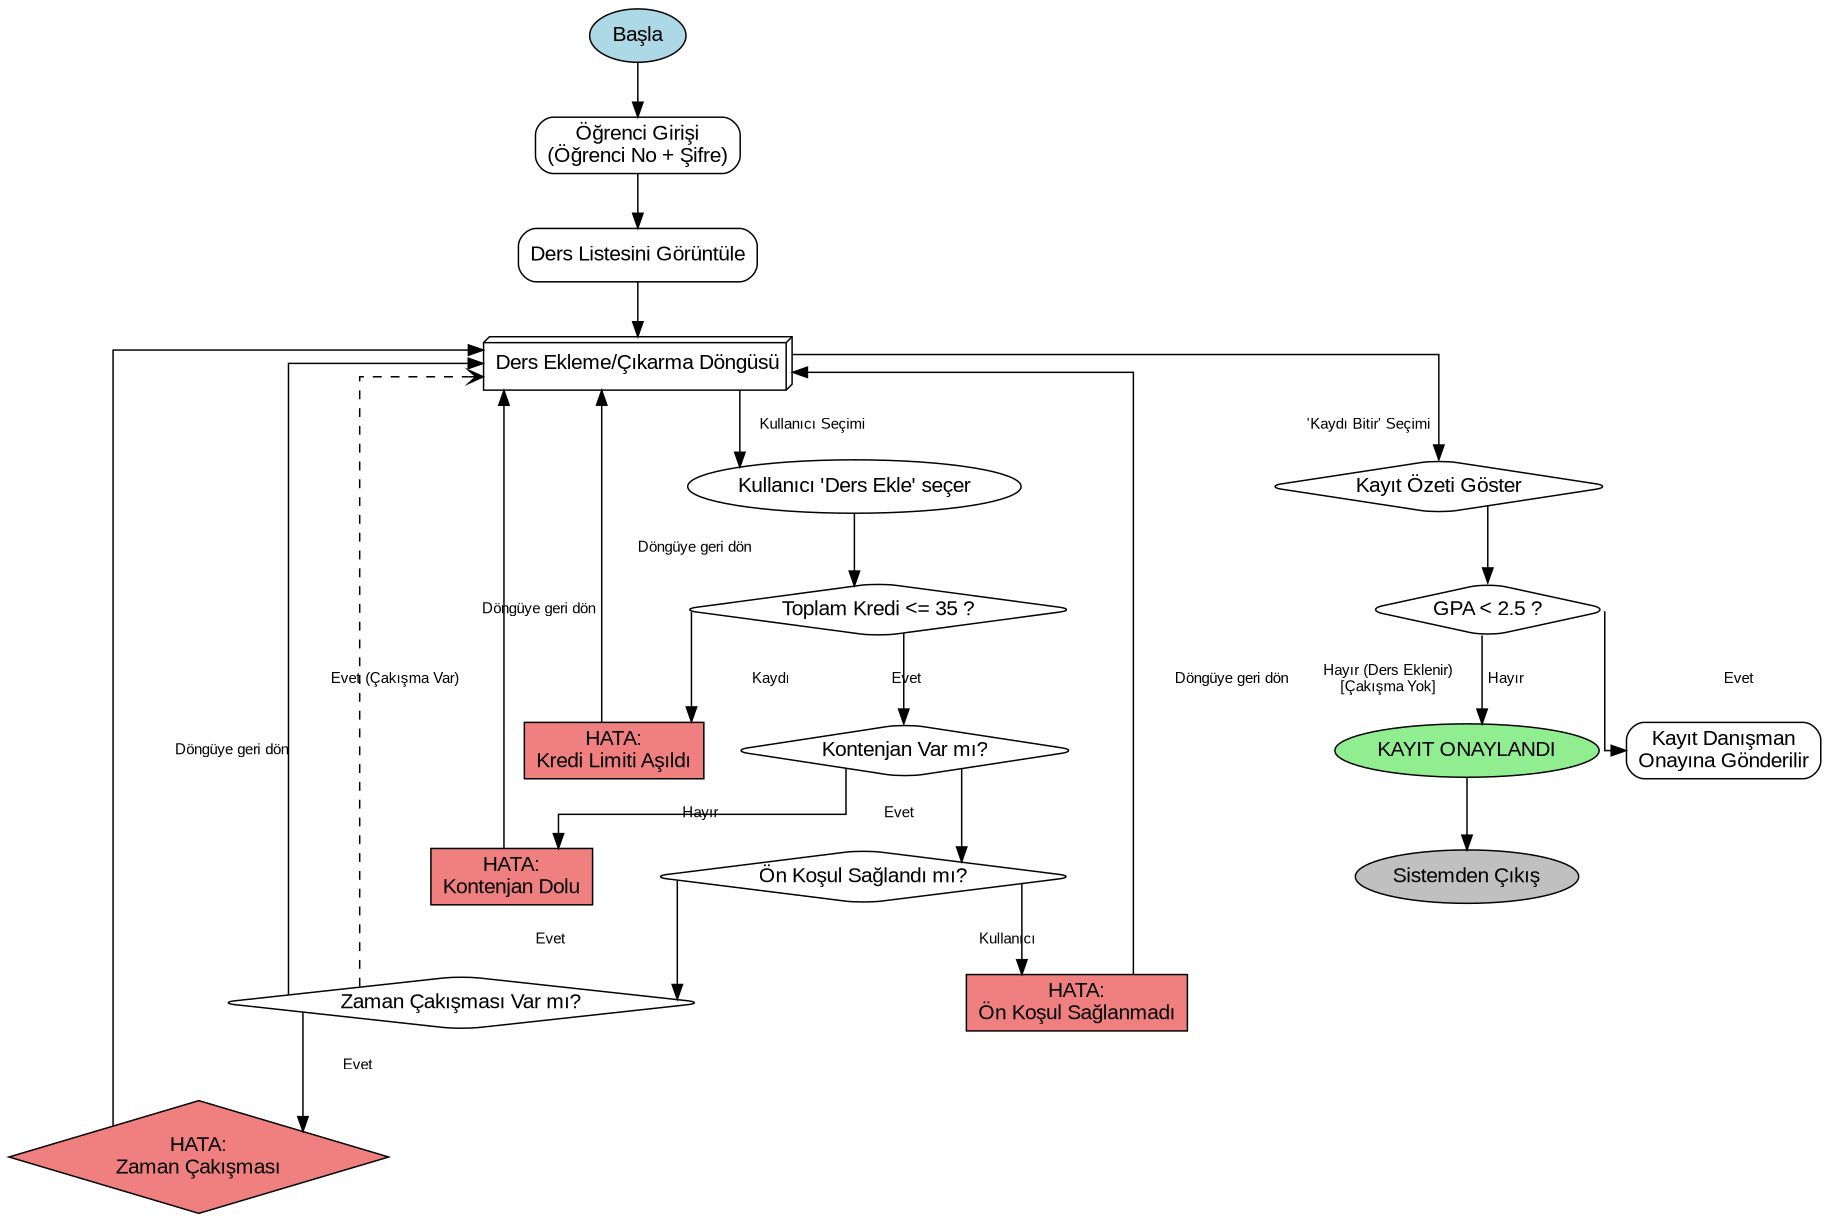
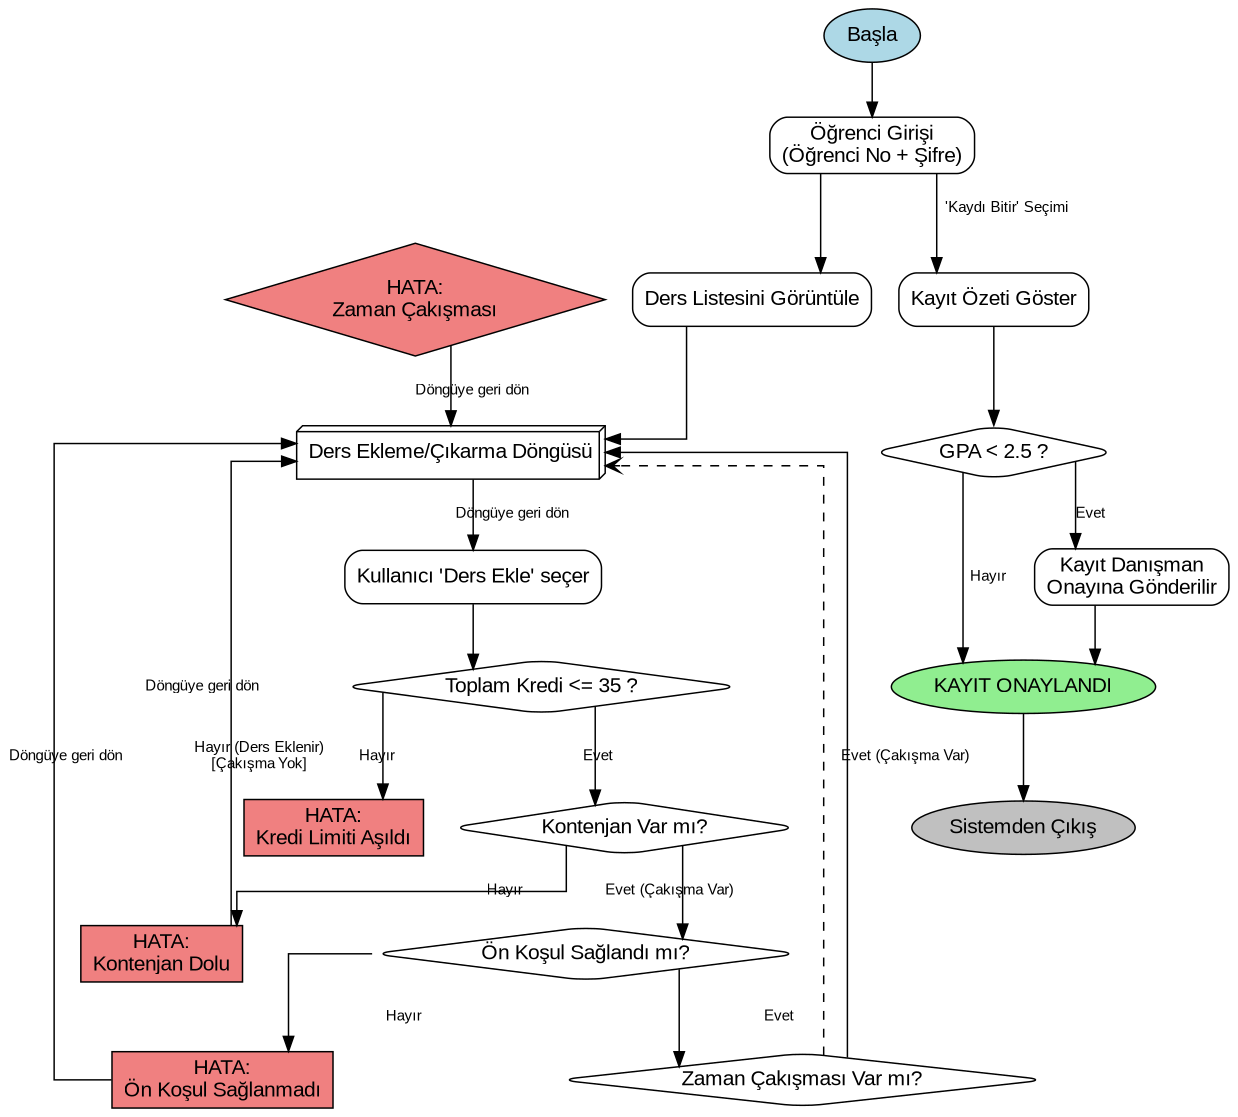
  digraph {
    rankdir=TB
    splines=ortho
    node [fontname=Arial shape=box style=rounded]
    edge [fontname=Arial fontsize=10]
    n1 [fillcolor=lightblue label="Başla" shape=ellipse style=filled]
    n2 [label="Öğrenci Girişi\n(Öğrenci No + Şifre)"]
    n3 [label="Ders Listesini Görüntüle"]
    n4 [label="Ders Ekleme/Çıkarma Döngüsü" shape=box3d]
-   n5 [label="Kullanıcı 'Ders Ekle' seçer" shape=ellipse]
-   n6 [label="Kayıt Özeti Göster" shape=diamond]
+   n5 [label="Kullanıcı 'Ders Ekle' seçer"]
+   n6 [label="Kayıt Özeti Göster"]
    n7 [label="Toplam Kredi <= 35 ?" shape=diamond]
    n8 [label="GPA < 2.5 ?" shape=diamond]
    n9 [label="Kontenjan Var mı?" shape=diamond]
    n10 [fillcolor=lightcoral label="HATA:\nKredi Limiti Aşıldı" style=filled]
    n11 [fillcolor=lightgreen label="KAYIT ONAYLANDI" shape=ellipse style=filled]
    n12 [label="Kayıt Danışman\nOnayına Gönderilir"]
    n13 [fillcolor=gray label="Sistemden Çıkış" shape=ellipse style=filled]
    n14 [label="Ön Koşul Sağlandı mı?" shape=diamond]
    n15 [fillcolor=lightcoral label="HATA:\nKontenjan Dolu" style=filled]
    n16 [label="Zaman Çakışması Var mı?" shape=diamond]
    n17 [fillcolor=lightcoral label="HATA:\nÖn Koşul Sağlanmadı" style=filled]
    n18 [fillcolor=lightcoral label="HATA:\nZaman Çakışması" shape=diamond style=filled]
    n1 -> n2
    n2 -> n3
    n3 -> n4
-   n4 -> n5 [label="Kullanıcı Seçimi"]
-   n4 -> n6 [label="'Kaydı Bitir' Seçimi"]
+   n4 -> n5 [label="Döngüye geri dön"]
+   n2 -> n6 [label="'Kaydı Bitir' Seçimi"]
    n5 -> n7
    n6 -> n8
    n7 -> n9 [label=Evet]
-   n7 -> n10 [label="Kaydı"]
+   n7 -> n10 [label="Hayır"]
    n8 -> n11 [label="Hayır"]
    n8 -> n12 [label=Evet]
-   n9 -> n14 [label=Evet]
+   n9 -> n14 [label="Evet (Çakışma Var)"]
    n9 -> n15 [label="Hayır"]
-   n10 -> n4 [label="Döngüye geri dön"]
    n11 -> n13
+   n12 -> n11
    n14 -> n16 [label=Evet]
-   n14 -> n17 [label="Kullanıcı"]
+   n14 -> n17 [label="Hayır"]
    n15 -> n4 [label="Döngüye geri dön"]
    n16 -> n4 [label="Evet (Çakışma Var)"]
    n16 -> n4 [arrowhead=open constraint=false label="Hayır (Ders Eklenir)\n[Çakışma Yok]" style=dashed]
-   n16 -> n18 [label=Evet]
    n17 -> n4 [label="Döngüye geri dön"]
    n18 -> n4 [label="Döngüye geri dön"]
  }
